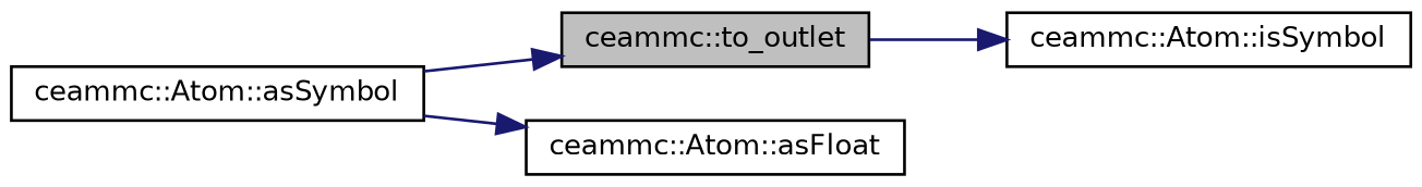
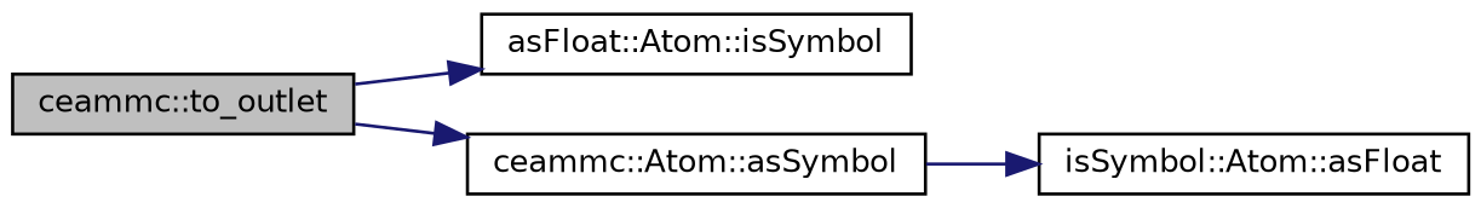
  digraph {
    rankdir=LR
    node [color=black fillcolor=white fontname=Helvetica fontsize=10 shape=record style=filled]
    edge [color=midnightblue fontname=Helvetica fontsize=10 labelfontname=Helvetica labelfontsize=10 style=solid]
    n1 [fillcolor=grey75 fontcolor=black height=0.2 label="ceammc::to_outlet" width=0.4]
-   n2 [height=0.2 label="ceammc::Atom::isSymbol" width=0.4]
+   n2 [height=0.2 label="asFloat::Atom::isSymbol" width=0.4]
    n3 [height=0.2 label="ceammc::Atom::asSymbol" width=0.4]
-   n4 [height=0.2 label="ceammc::Atom::asFloat" width=0.4]
+   n4 [height=0.2 label="isSymbol::Atom::asFloat" width=0.4]
    n1 -> n2
-   n3 -> n1
+   n1 -> n3
    n3 -> n4
  }
